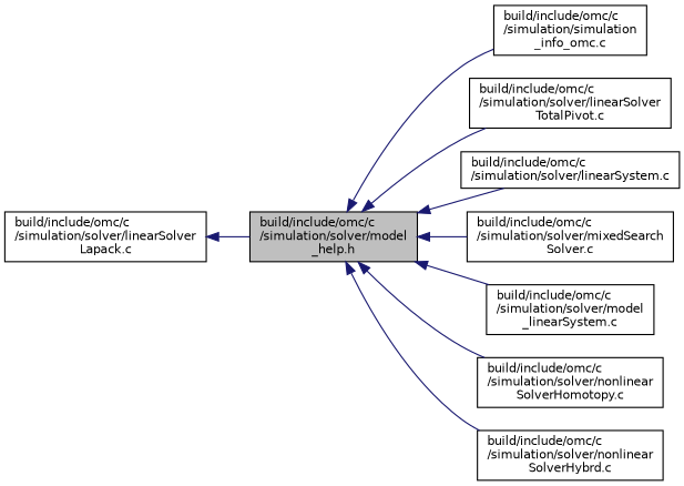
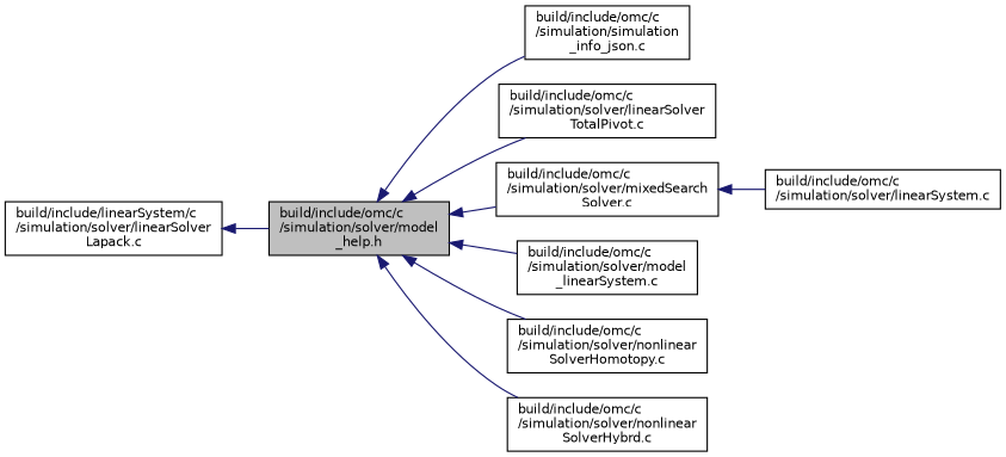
  digraph {
    rankdir=LR
    node [color=black fillcolor=white fontname=Helvetica fontsize=10 shape=record style=filled]
    edge [color=midnightblue dir=back fontname=Helvetica fontsize=10 labelfontname=Helvetica labelfontsize=10 style=solid]
    n1 [fillcolor=grey75 fontcolor=black height=0.2 label="build/include/omc/c\l/simulation/solver/model\l_help.h" width=0.4]
-   n2 [height=0.2 label="build/include/omc/c\l/simulation/simulation\l_info_omc.c" width=0.4]
+   n2 [height=0.2 label="build/include/omc/c\l/simulation/simulation\l_info_json.c" width=0.4]
    n3 [height=0.2 label="build/include/omc/c\l/simulation/solver/linearSolver\lTotalPivot.c" width=0.4]
    n4 [height=0.2 label="build/include/omc/c\l/simulation/solver/linearSystem.c" width=0.4]
    n5 [height=0.2 label="build/include/omc/c\l/simulation/solver/mixedSearch\lSolver.c" width=0.4]
    n6 [height=0.2 label="build/include/omc/c\l/simulation/solver/model\l_linearSystem.c" width=0.4]
    n7 [height=0.2 label="build/include/omc/c\l/simulation/solver/nonlinear\lSolverHomotopy.c" width=0.4]
    n8 [height=0.2 label="build/include/omc/c\l/simulation/solver/nonlinear\lSolverHybrd.c" width=0.4]
-   n9 [height=0.2 label="build/include/omc/c\l/simulation/solver/linearSolver\lLapack.c" width=0.4]
+   n9 [height=0.2 label="build/include/linearSystem/c\l/simulation/solver/linearSolver\lLapack.c" width=0.4]
    n1 -> n2
    n1 -> n3
-   n1 -> n4
+   n5 -> n4
    n1 -> n5
    n1 -> n6
    n1 -> n7
    n1 -> n8
    n9 -> n1
  }
